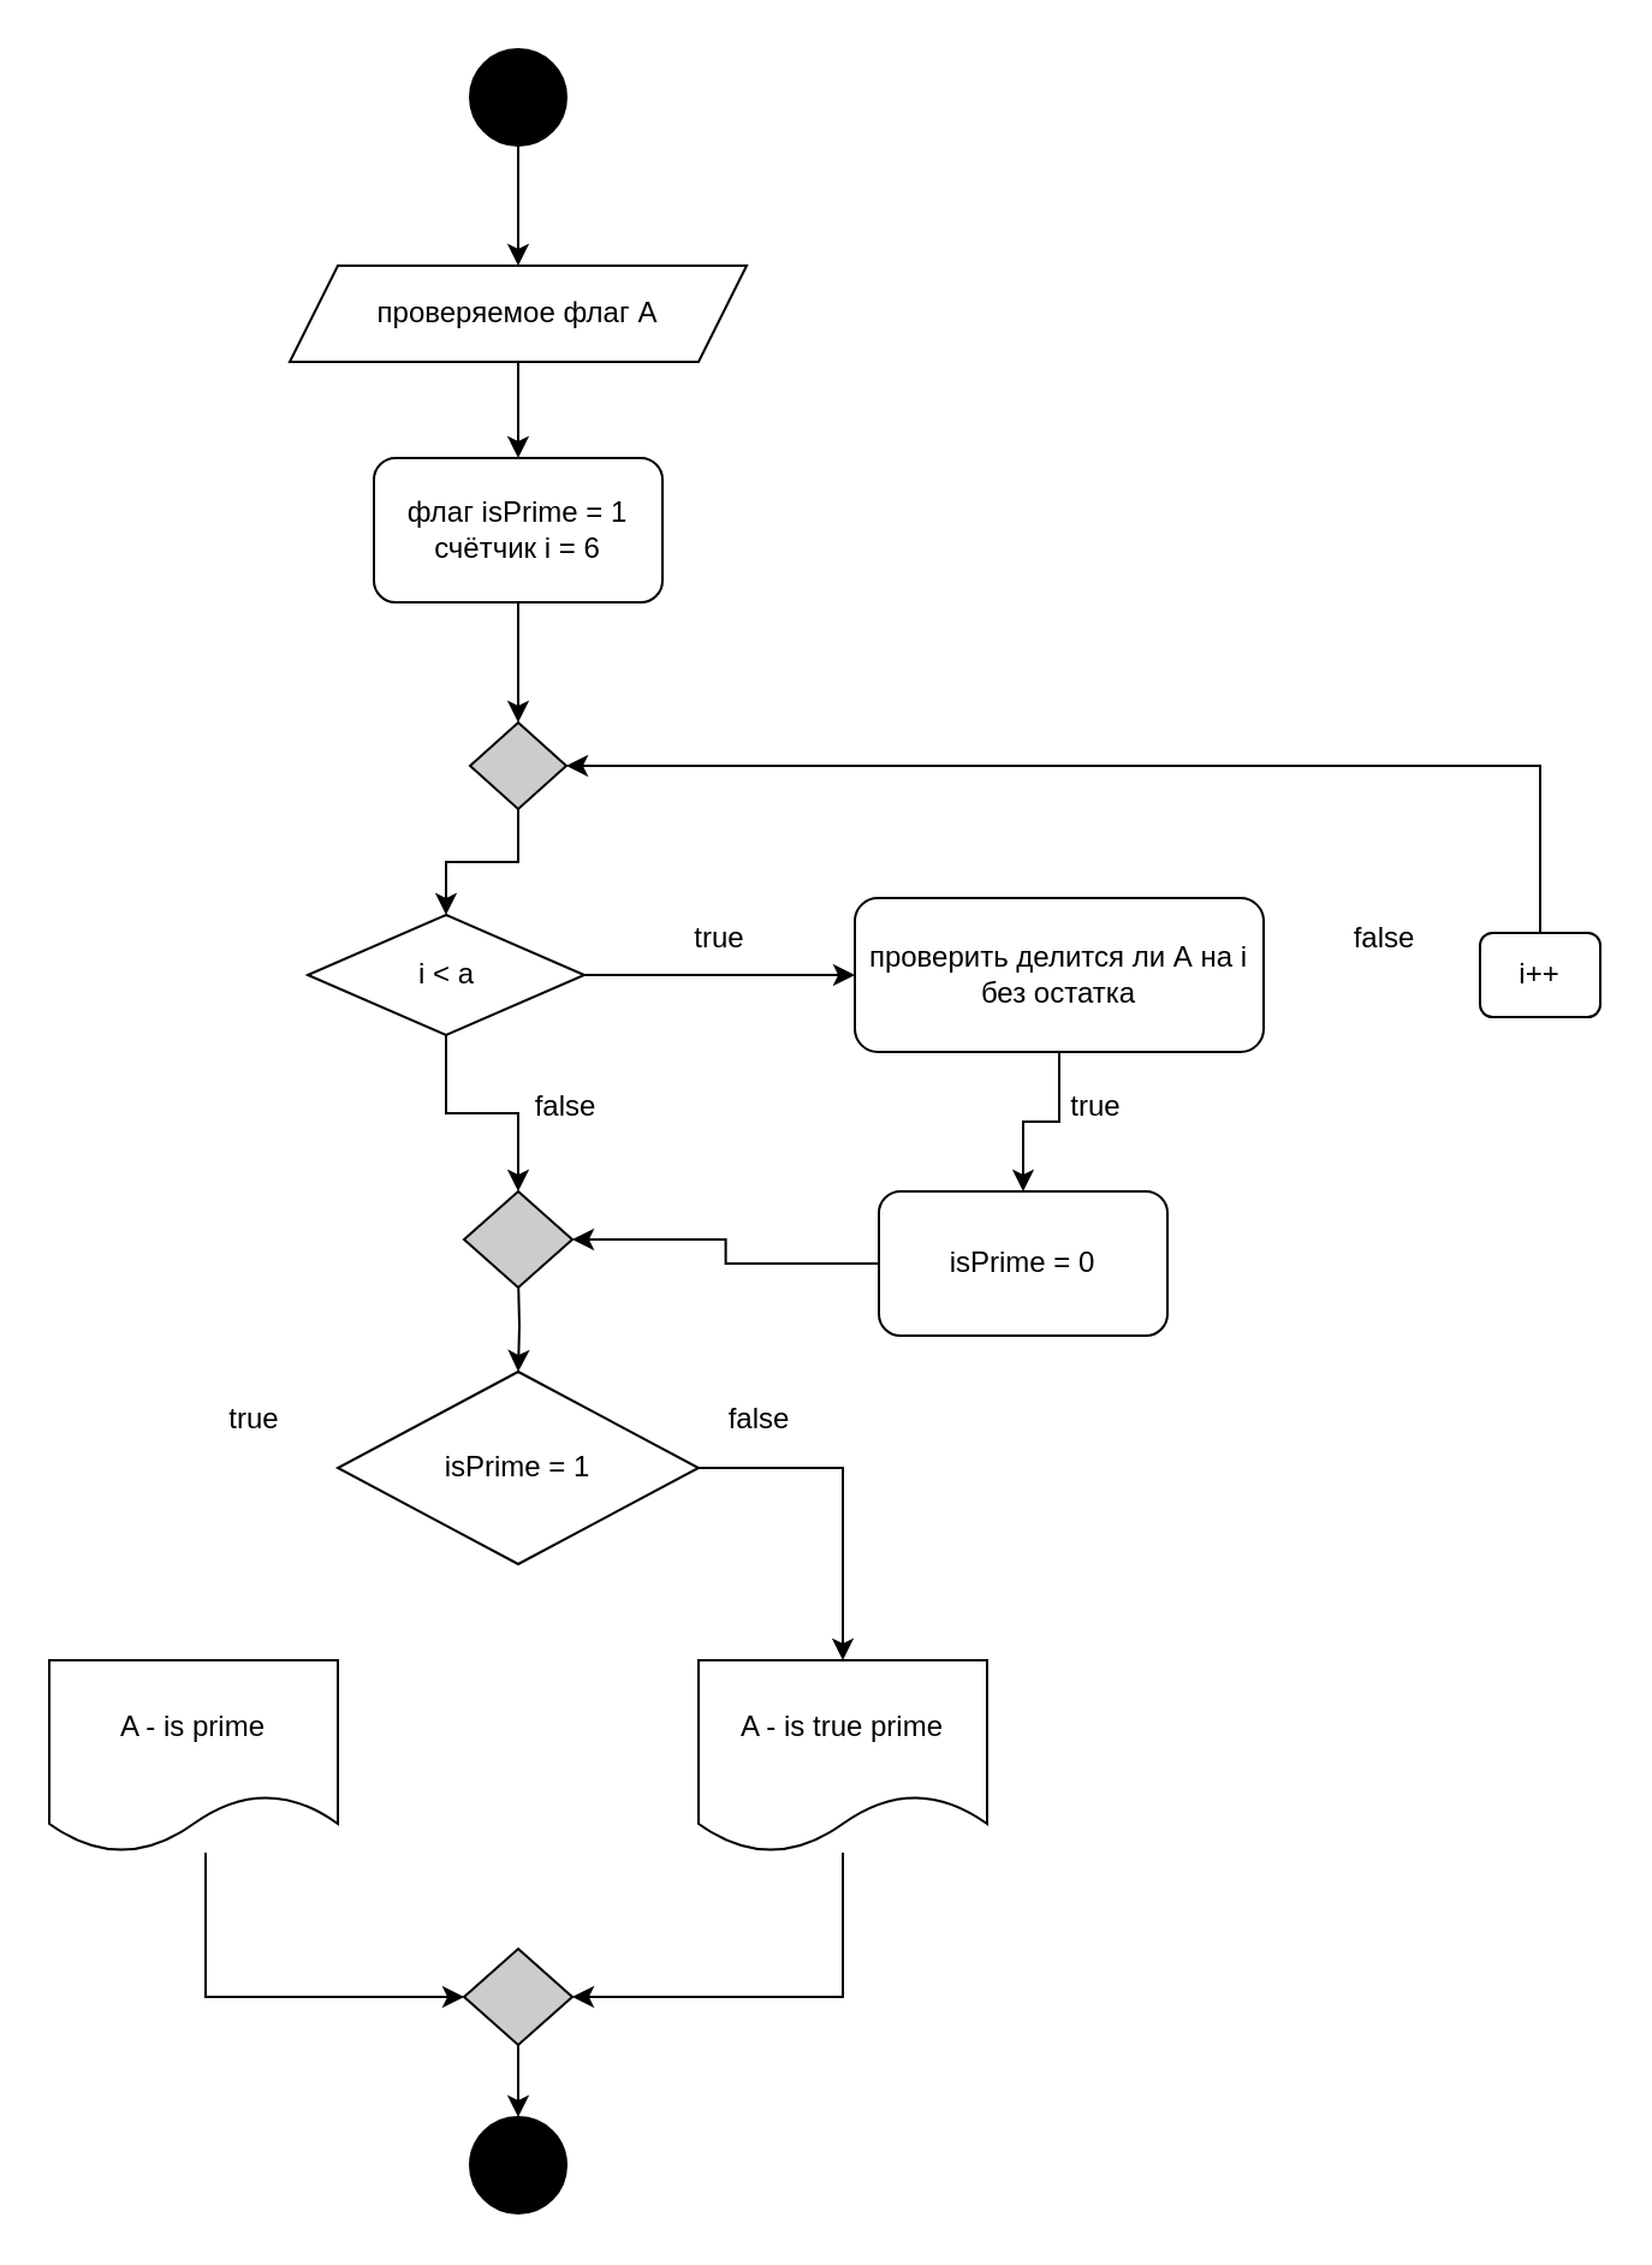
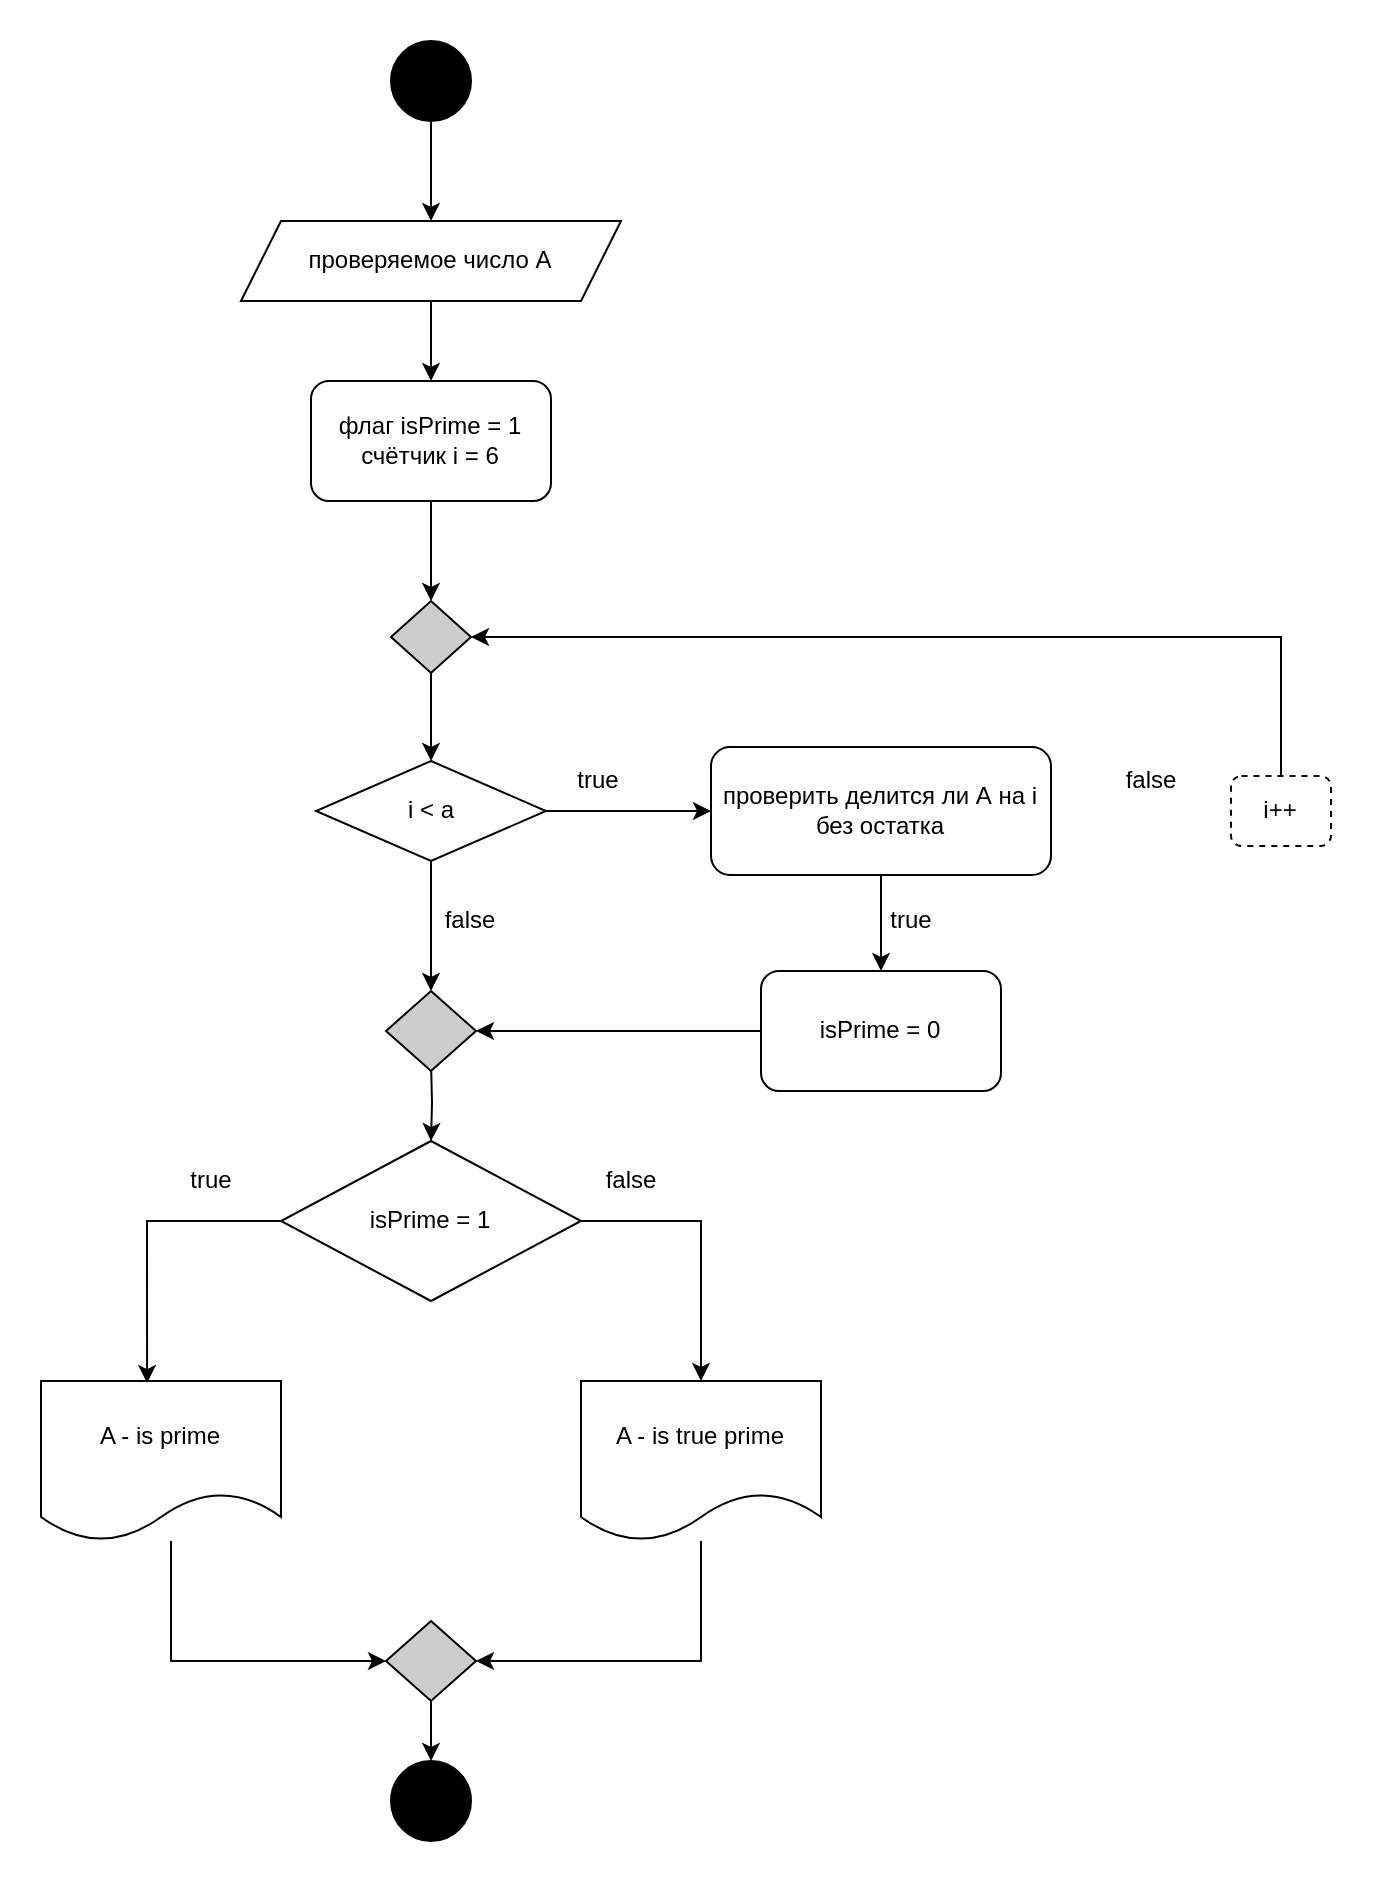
  <mxCell id="0" />
  <mxCell id="1" parent="0" />
  <mxCell id="2" style="edgeStyle=orthogonalEdgeStyle;rounded=0;orthogonalLoop=1;jettySize=auto;html=1;entryX=0.5;entryY=0;entryDx=0;entryDy=0;" parent="1" source="3" target="5" edge="1"><mxGeometry relative="1" as="geometry" /></mxCell>
  <mxCell id="3" value="" style="ellipse;whiteSpace=wrap;html=1;aspect=fixed;fillColor=#000000;" parent="1" vertex="1"><mxGeometry x="195" y="20" width="40" height="40" as="geometry" /></mxCell>
  <mxCell id="4" style="edgeStyle=orthogonalEdgeStyle;rounded=0;orthogonalLoop=1;jettySize=auto;html=1;entryX=0.5;entryY=0;entryDx=0;entryDy=0;" parent="1" source="5" target="7" edge="1"><mxGeometry relative="1" as="geometry" /></mxCell>
- <mxCell id="5" value="проверяемое флаг A" style="shape=parallelogram;perimeter=parallelogramPerimeter;whiteSpace=wrap;html=1;fixedSize=1;" parent="1" vertex="1"><mxGeometry x="120" y="110" width="190" height="40" as="geometry" /></mxCell>
+ <mxCell id="5" value="проверяемое число A" style="shape=parallelogram;perimeter=parallelogramPerimeter;whiteSpace=wrap;html=1;fixedSize=1;" parent="1" vertex="1"><mxGeometry x="120" y="110" width="190" height="40" as="geometry" /></mxCell>
  <mxCell id="6" style="edgeStyle=orthogonalEdgeStyle;rounded=0;orthogonalLoop=1;jettySize=auto;html=1;entryX=0.5;entryY=0;entryDx=0;entryDy=0;" parent="1" source="7" target="35" edge="1"><mxGeometry relative="1" as="geometry" /></mxCell>
  <mxCell id="7" value="флаг isPrime = 1&lt;br&gt;счётчик i = 6" style="rounded=1;whiteSpace=wrap;html=1;" parent="1" vertex="1"><mxGeometry x="155" y="190" width="120" height="60" as="geometry" /></mxCell>
  <mxCell id="8" style="edgeStyle=orthogonalEdgeStyle;rounded=0;orthogonalLoop=1;jettySize=auto;html=1;exitX=0.5;exitY=1;exitDx=0;exitDy=0;entryX=0.5;entryY=0;entryDx=0;entryDy=0;" parent="1" source="10" target="27" edge="1"><mxGeometry relative="1" as="geometry"><mxPoint x="215" y="490" as="targetPoint" /></mxGeometry></mxCell>
  <mxCell id="9" style="edgeStyle=orthogonalEdgeStyle;rounded=0;orthogonalLoop=1;jettySize=auto;html=1;entryX=0;entryY=0.5;entryDx=0;entryDy=0;" parent="1" source="10" edge="1" target="36"><mxGeometry relative="1" as="geometry"><mxPoint x="335" y="405" as="targetPoint" /></mxGeometry></mxCell>
- <mxCell id="10" value="i &amp;lt; a" style="rhombus;whiteSpace=wrap;html=1;" parent="1" vertex="1"><mxGeometry x="127.5" y="380" width="115" height="50" as="geometry" /></mxCell>
+ <mxCell id="10" value="i &amp;lt; a" style="rhombus;whiteSpace=wrap;html=1;" parent="1" vertex="1"><mxGeometry x="157.5" y="380" width="115" height="50" as="geometry" /></mxCell>
  <mxCell id="11" value="true" style="text;html=1;strokeColor=none;fillColor=none;align=center;verticalAlign=middle;whiteSpace=wrap;rounded=0;" parent="1" vertex="1"><mxGeometry x="279" y="380" width="40" height="20" as="geometry" /></mxCell>
  <mxCell id="12" value="false" style="text;html=1;strokeColor=none;fillColor=none;align=center;verticalAlign=middle;whiteSpace=wrap;rounded=0;" parent="1" vertex="1"><mxGeometry x="215" y="450" width="40" height="20" as="geometry" /></mxCell>
  <mxCell id="13" style="edgeStyle=orthogonalEdgeStyle;rounded=0;orthogonalLoop=1;jettySize=auto;html=1;entryX=0;entryY=0.5;entryDx=0;entryDy=0;" parent="1" source="14" target="17" edge="1"><mxGeometry relative="1" as="geometry"><Array as="points"><mxPoint x="85" y="830" /></Array></mxGeometry></mxCell>
  <mxCell id="14" value="A - is prime" style="shape=document;whiteSpace=wrap;html=1;boundedLbl=1;" parent="1" vertex="1"><mxGeometry x="20" y="690" width="120" height="80" as="geometry" /></mxCell>
  <mxCell id="15" value="" style="ellipse;whiteSpace=wrap;html=1;aspect=fixed;fillColor=#000000;" parent="1" vertex="1"><mxGeometry x="195" y="880" width="40" height="40" as="geometry" /></mxCell>
  <mxCell id="16" style="edgeStyle=orthogonalEdgeStyle;rounded=0;orthogonalLoop=1;jettySize=auto;html=1;entryX=0.5;entryY=0;entryDx=0;entryDy=0;" parent="1" source="17" target="15" edge="1"><mxGeometry relative="1" as="geometry" /></mxCell>
  <mxCell id="17" value="" style="rhombus;whiteSpace=wrap;html=1;fillColor=#CCCCCC;" parent="1" vertex="1"><mxGeometry x="192.5" y="810" width="45" height="40" as="geometry" /></mxCell>
  <mxCell id="18" style="edgeStyle=orthogonalEdgeStyle;rounded=0;orthogonalLoop=1;jettySize=auto;html=1;entryX=1;entryY=0.5;entryDx=0;entryDy=0;" parent="1" source="19" target="17" edge="1"><mxGeometry relative="1" as="geometry"><mxPoint x="339" y="840" as="targetPoint" /><Array as="points"><mxPoint x="350" y="830" /></Array></mxGeometry></mxCell>
  <mxCell id="19" value="A - is true prime" style="shape=document;whiteSpace=wrap;html=1;boundedLbl=1;fillColor=#FFFFFF;" parent="1" vertex="1"><mxGeometry x="290" y="690" width="120" height="80" as="geometry" /></mxCell>
+ <mxCell id="20" style="edgeStyle=orthogonalEdgeStyle;rounded=0;orthogonalLoop=1;jettySize=auto;html=1;entryX=0.442;entryY=0.013;entryDx=0;entryDy=0;entryPerimeter=0;" parent="1" source="22" target="14" edge="1"><mxGeometry relative="1" as="geometry"><Array as="points"><mxPoint x="73" y="610" /></Array></mxGeometry></mxCell>
  <mxCell id="21" style="edgeStyle=orthogonalEdgeStyle;rounded=0;orthogonalLoop=1;jettySize=auto;html=1;entryX=0.5;entryY=0;entryDx=0;entryDy=0;" parent="1" source="22" target="19" edge="1"><mxGeometry relative="1" as="geometry"><Array as="points"><mxPoint x="350" y="610" /></Array></mxGeometry></mxCell>
  <mxCell id="22" value="isPrime = 1" style="rhombus;whiteSpace=wrap;html=1;fillColor=#FFFFFF;" parent="1" vertex="1"><mxGeometry x="140" y="570" width="150" height="80" as="geometry" /></mxCell>
  <mxCell id="23" value="true" style="text;html=1;align=center;verticalAlign=middle;resizable=0;points=[];autosize=1;strokeColor=none;" parent="1" vertex="1"><mxGeometry x="85" y="580" width="40" height="20" as="geometry" /></mxCell>
  <mxCell id="24" value="false" style="text;html=1;align=center;verticalAlign=middle;resizable=0;points=[];autosize=1;strokeColor=none;" parent="1" vertex="1"><mxGeometry x="295" y="580" width="40" height="20" as="geometry" /></mxCell>
  <mxCell id="25" style="edgeStyle=orthogonalEdgeStyle;rounded=0;orthogonalLoop=1;jettySize=auto;html=1;entryX=0.5;entryY=0;entryDx=0;entryDy=0;" parent="1" target="22" edge="1"><mxGeometry relative="1" as="geometry"><mxPoint x="215" y="530" as="sourcePoint" /></mxGeometry></mxCell>
  <mxCell id="26" style="edgeStyle=orthogonalEdgeStyle;rounded=0;orthogonalLoop=1;jettySize=auto;html=1;entryX=0.5;entryY=0;entryDx=0;entryDy=0;" parent="1" source="36" target="29" edge="1"><mxGeometry relative="1" as="geometry"><mxPoint x="440" y="442.5" as="sourcePoint" /></mxGeometry></mxCell>
  <mxCell id="27" value="" style="rhombus;whiteSpace=wrap;html=1;fillColor=#CCCCCC;" parent="1" vertex="1"><mxGeometry x="192.5" y="495" width="45" height="40" as="geometry" /></mxCell>
  <mxCell id="28" style="edgeStyle=orthogonalEdgeStyle;rounded=0;orthogonalLoop=1;jettySize=auto;html=1;entryX=1;entryY=0.5;entryDx=0;entryDy=0;" parent="1" source="29" target="27" edge="1"><mxGeometry relative="1" as="geometry" /></mxCell>
- <mxCell id="29" value="isPrime = 0" style="rounded=1;whiteSpace=wrap;html=1;fillColor=#FFFFFF;" parent="1" vertex="1"><mxGeometry x="365" y="495" width="120" height="60" as="geometry" /></mxCell>
+ <mxCell id="29" value="isPrime = 0" style="rounded=1;whiteSpace=wrap;html=1;fillColor=#FFFFFF;" parent="1" vertex="1"><mxGeometry x="380" y="485" width="120" height="60" as="geometry" /></mxCell>
  <mxCell id="30" value="true" style="text;html=1;align=center;verticalAlign=middle;resizable=0;points=[];autosize=1;strokeColor=none;" parent="1" vertex="1"><mxGeometry x="435" y="450" width="40" height="20" as="geometry" /></mxCell>
  <mxCell id="31" style="edgeStyle=orthogonalEdgeStyle;rounded=0;orthogonalLoop=1;jettySize=auto;html=1;entryX=1;entryY=0.5;entryDx=0;entryDy=0;" parent="1" source="32" target="35" edge="1"><mxGeometry relative="1" as="geometry"><mxPoint x="265" y="310" as="targetPoint" /><Array as="points"><mxPoint x="640" y="318" /></Array></mxGeometry></mxCell>
- <mxCell id="32" value="i++" style="rounded=1;whiteSpace=wrap;html=1;fillColor=#FFFFFF;" parent="1" vertex="1"><mxGeometry x="615" y="387.5" width="50" height="35" as="geometry" /></mxCell>
+ <mxCell id="32" value="i++" style="rounded=1;whiteSpace=wrap;html=1;fillColor=#FFFFFF;dashed=1;" parent="1" vertex="1"><mxGeometry x="615" y="387.5" width="50" height="35" as="geometry" /></mxCell>
  <mxCell id="33" value="false" style="text;html=1;align=center;verticalAlign=middle;resizable=0;points=[];autosize=1;strokeColor=none;" parent="1" vertex="1"><mxGeometry x="555" y="380" width="40" height="20" as="geometry" /></mxCell>
  <mxCell id="34" style="edgeStyle=orthogonalEdgeStyle;rounded=0;orthogonalLoop=1;jettySize=auto;html=1;entryX=0.5;entryY=0;entryDx=0;entryDy=0;" parent="1" source="35" target="10" edge="1"><mxGeometry relative="1" as="geometry" /></mxCell>
  <mxCell id="35" value="" style="rhombus;whiteSpace=wrap;html=1;fillColor=#CCCCCC;" parent="1" vertex="1"><mxGeometry x="195" y="300" width="40" height="36" as="geometry" /></mxCell>
  <mxCell id="36" value="&lt;span&gt;проверить делится ли А на i без остатка&lt;/span&gt;" style="rounded=1;whiteSpace=wrap;html=1;" vertex="1" parent="1"><mxGeometry x="355" y="373" width="170" height="64" as="geometry" /></mxCell>
